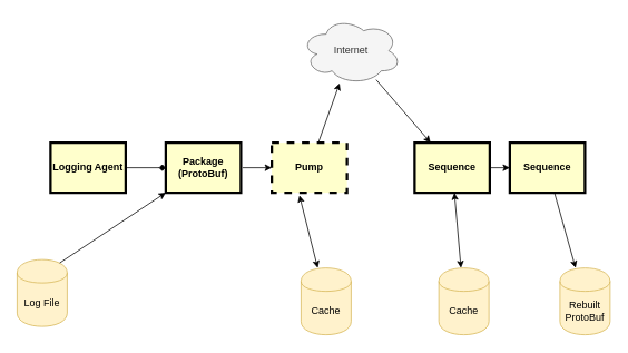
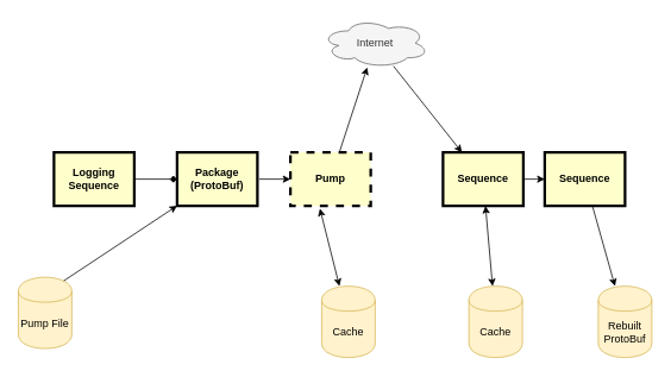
  <mxCell id="0" />
  <mxCell id="1" parent="0" />
- <mxCell id="2" value="Logging Agent" style="whiteSpace=wrap;align=center;verticalAlign=middle;fontStyle=1;strokeWidth=3;fillColor=#FFFFCC" parent="1" vertex="1"><mxGeometry x="60" y="170" width="90" height="60" as="geometry" /></mxCell>
- <mxCell id="3" value="Log File" style="shape=cylinder;whiteSpace=wrap;html=1;boundedLbl=1;backgroundOutline=1;fillColor=#fff2cc;strokeColor=#d6b656;" vertex="1" parent="1"><mxGeometry x="20" y="310" width="60" height="80" as="geometry" /></mxCell>
- <mxCell id="4" value="Internet" style="ellipse;shape=cloud;whiteSpace=wrap;html=1;fillColor=#f5f5f5;strokeColor=#666666;fontColor=#333333;" vertex="1" parent="1"><mxGeometry x="360" y="20" width="120" height="80" as="geometry" /></mxCell>
+ <mxCell id="2" value="Logging Sequence" style="whiteSpace=wrap;align=center;verticalAlign=middle;fontStyle=1;strokeWidth=3;fillColor=#FFFFCC" parent="1" vertex="1"><mxGeometry x="60" y="170" width="90" height="60" as="geometry" /></mxCell>
+ <mxCell id="3" value="Pump File" style="shape=cylinder;whiteSpace=wrap;html=1;boundedLbl=1;backgroundOutline=1;fillColor=#fff2cc;strokeColor=#d6b656;" vertex="1" parent="1"><mxGeometry x="20" y="310" width="60" height="80" as="geometry" /></mxCell>
+ <mxCell id="4" value="Internet" style="ellipse;shape=cloud;whiteSpace=wrap;html=1;fillColor=#f5f5f5;strokeColor=#666666;fontColor=#333333;" vertex="1" parent="1"><mxGeometry x="360" y="20" width="120" height="55" as="geometry" /></mxCell>
  <mxCell id="5" value="" style="endArrow=classic;html=1;exitX=0.85;exitY=0.05;exitDx=0;exitDy=0;exitPerimeter=0;" edge="1" parent="1" source="3" target="7"><mxGeometry width="50" height="50" relative="1" as="geometry"><mxPoint x="20" y="460" as="sourcePoint" /><mxPoint x="70" y="410" as="targetPoint" /></mxGeometry></mxCell>
  <mxCell id="6" value="Cache" style="shape=cylinder;whiteSpace=wrap;html=1;boundedLbl=1;backgroundOutline=1;fillColor=#fff2cc;strokeColor=#d6b656;" vertex="1" parent="1"><mxGeometry x="360" y="320" width="60" height="80" as="geometry" /></mxCell>
  <mxCell id="7" value="Package&#10;(ProtoBuf)" style="whiteSpace=wrap;align=center;verticalAlign=middle;fontStyle=1;strokeWidth=3;fillColor=#FFFFCC" vertex="1" parent="1"><mxGeometry x="198" y="170" width="90" height="60" as="geometry" /></mxCell>
  <mxCell id="8" value="" style="endArrow=diamond;html=1;entryX=0;entryY=0.5;entryDx=0;entryDy=0;" edge="1" parent="1" source="2" target="7"><mxGeometry width="50" height="50" relative="1" as="geometry"><mxPoint x="81" y="324" as="sourcePoint" /><mxPoint x="115" y="240" as="targetPoint" /></mxGeometry></mxCell>
  <mxCell id="9" value="" style="endArrow=classic;html=1;exitX=0.367;exitY=1.05;exitDx=0;exitDy=0;exitPerimeter=0;targetPerimeterSpacing=0;startArrow=classic;startFill=1;" edge="1" parent="1" source="10" target="6"><mxGeometry width="50" height="50" relative="1" as="geometry"><mxPoint x="91" y="334" as="sourcePoint" /><mxPoint x="310" y="309" as="targetPoint" /></mxGeometry></mxCell>
  <mxCell id="10" value="Pump" style="whiteSpace=wrap;align=center;verticalAlign=middle;fontStyle=1;strokeWidth=3;fillColor=#FFFFCC;dashed=1;" vertex="1" parent="1"><mxGeometry x="325" y="170" width="90" height="60" as="geometry" /></mxCell>
  <mxCell id="11" value="" style="endArrow=classic;html=1;targetPerimeterSpacing=0;startArrow=none;startFill=0;" edge="1" parent="1" source="10" target="4"><mxGeometry width="50" height="50" relative="1" as="geometry"><mxPoint x="280" y="90" as="sourcePoint" /><mxPoint x="499.954" y="147" as="targetPoint" /></mxGeometry></mxCell>
  <mxCell id="12" value="Sequence" style="whiteSpace=wrap;align=center;verticalAlign=middle;fontStyle=1;strokeWidth=3;fillColor=#FFFFCC" vertex="1" parent="1"><mxGeometry x="496" y="170" width="90" height="60" as="geometry" /></mxCell>
  <mxCell id="13" value="Cache" style="shape=cylinder;whiteSpace=wrap;html=1;boundedLbl=1;backgroundOutline=1;fillColor=#fff2cc;strokeColor=#d6b656;" vertex="1" parent="1"><mxGeometry x="525" y="320" width="60" height="80" as="geometry" /></mxCell>
  <mxCell id="14" value="" style="endArrow=classic;html=1;targetPerimeterSpacing=0;startArrow=classic;startFill=1;" edge="1" parent="1" source="12" target="13"><mxGeometry width="50" height="50" relative="1" as="geometry"><mxPoint x="403.03" y="243" as="sourcePoint" /><mxPoint x="400.954" y="330" as="targetPoint" /></mxGeometry></mxCell>
  <mxCell id="15" value="Sequence" style="whiteSpace=wrap;align=center;verticalAlign=middle;fontStyle=1;strokeWidth=3;fillColor=#FFFFCC" vertex="1" parent="1"><mxGeometry x="610" y="170" width="90" height="60" as="geometry" /></mxCell>
  <mxCell id="16" value="" style="endArrow=classic;html=1;targetPerimeterSpacing=0;startArrow=none;startFill=0;" edge="1" parent="1" source="4" target="12"><mxGeometry width="50" height="50" relative="1" as="geometry"><mxPoint x="418.214" y="180" as="sourcePoint" /><mxPoint x="560" y="170" as="targetPoint" /></mxGeometry></mxCell>
  <mxCell id="17" value="" style="endArrow=classic;html=1;targetPerimeterSpacing=0;startArrow=none;startFill=0;exitX=1;exitY=0.5;exitDx=0;exitDy=0;" edge="1" parent="1" source="12" target="15"><mxGeometry width="50" height="50" relative="1" as="geometry"><mxPoint x="428.214" y="190" as="sourcePoint" /><mxPoint x="435.725" y="119.898" as="targetPoint" /></mxGeometry></mxCell>
  <mxCell id="18" value="" style="endArrow=classic;html=1;entryX=0;entryY=0.5;entryDx=0;entryDy=0;" edge="1" parent="1" target="10"><mxGeometry width="50" height="50" relative="1" as="geometry"><mxPoint x="290" y="200" as="sourcePoint" /><mxPoint x="215" y="210" as="targetPoint" /></mxGeometry></mxCell>
  <mxCell id="19" value="Rebuilt ProtoBuf" style="shape=cylinder;whiteSpace=wrap;html=1;boundedLbl=1;backgroundOutline=1;fillColor=#fff2cc;strokeColor=#d6b656;" vertex="1" parent="1"><mxGeometry x="670" y="320" width="60" height="80" as="geometry" /></mxCell>
  <mxCell id="20" value="" style="endArrow=classic;html=1;targetPerimeterSpacing=0;startArrow=none;startFill=0;" edge="1" parent="1" source="15" target="19"><mxGeometry width="50" height="50" relative="1" as="geometry"><mxPoint x="459.938" y="104.665" as="sourcePoint" /><mxPoint x="525.071" y="180" as="targetPoint" /></mxGeometry></mxCell>
